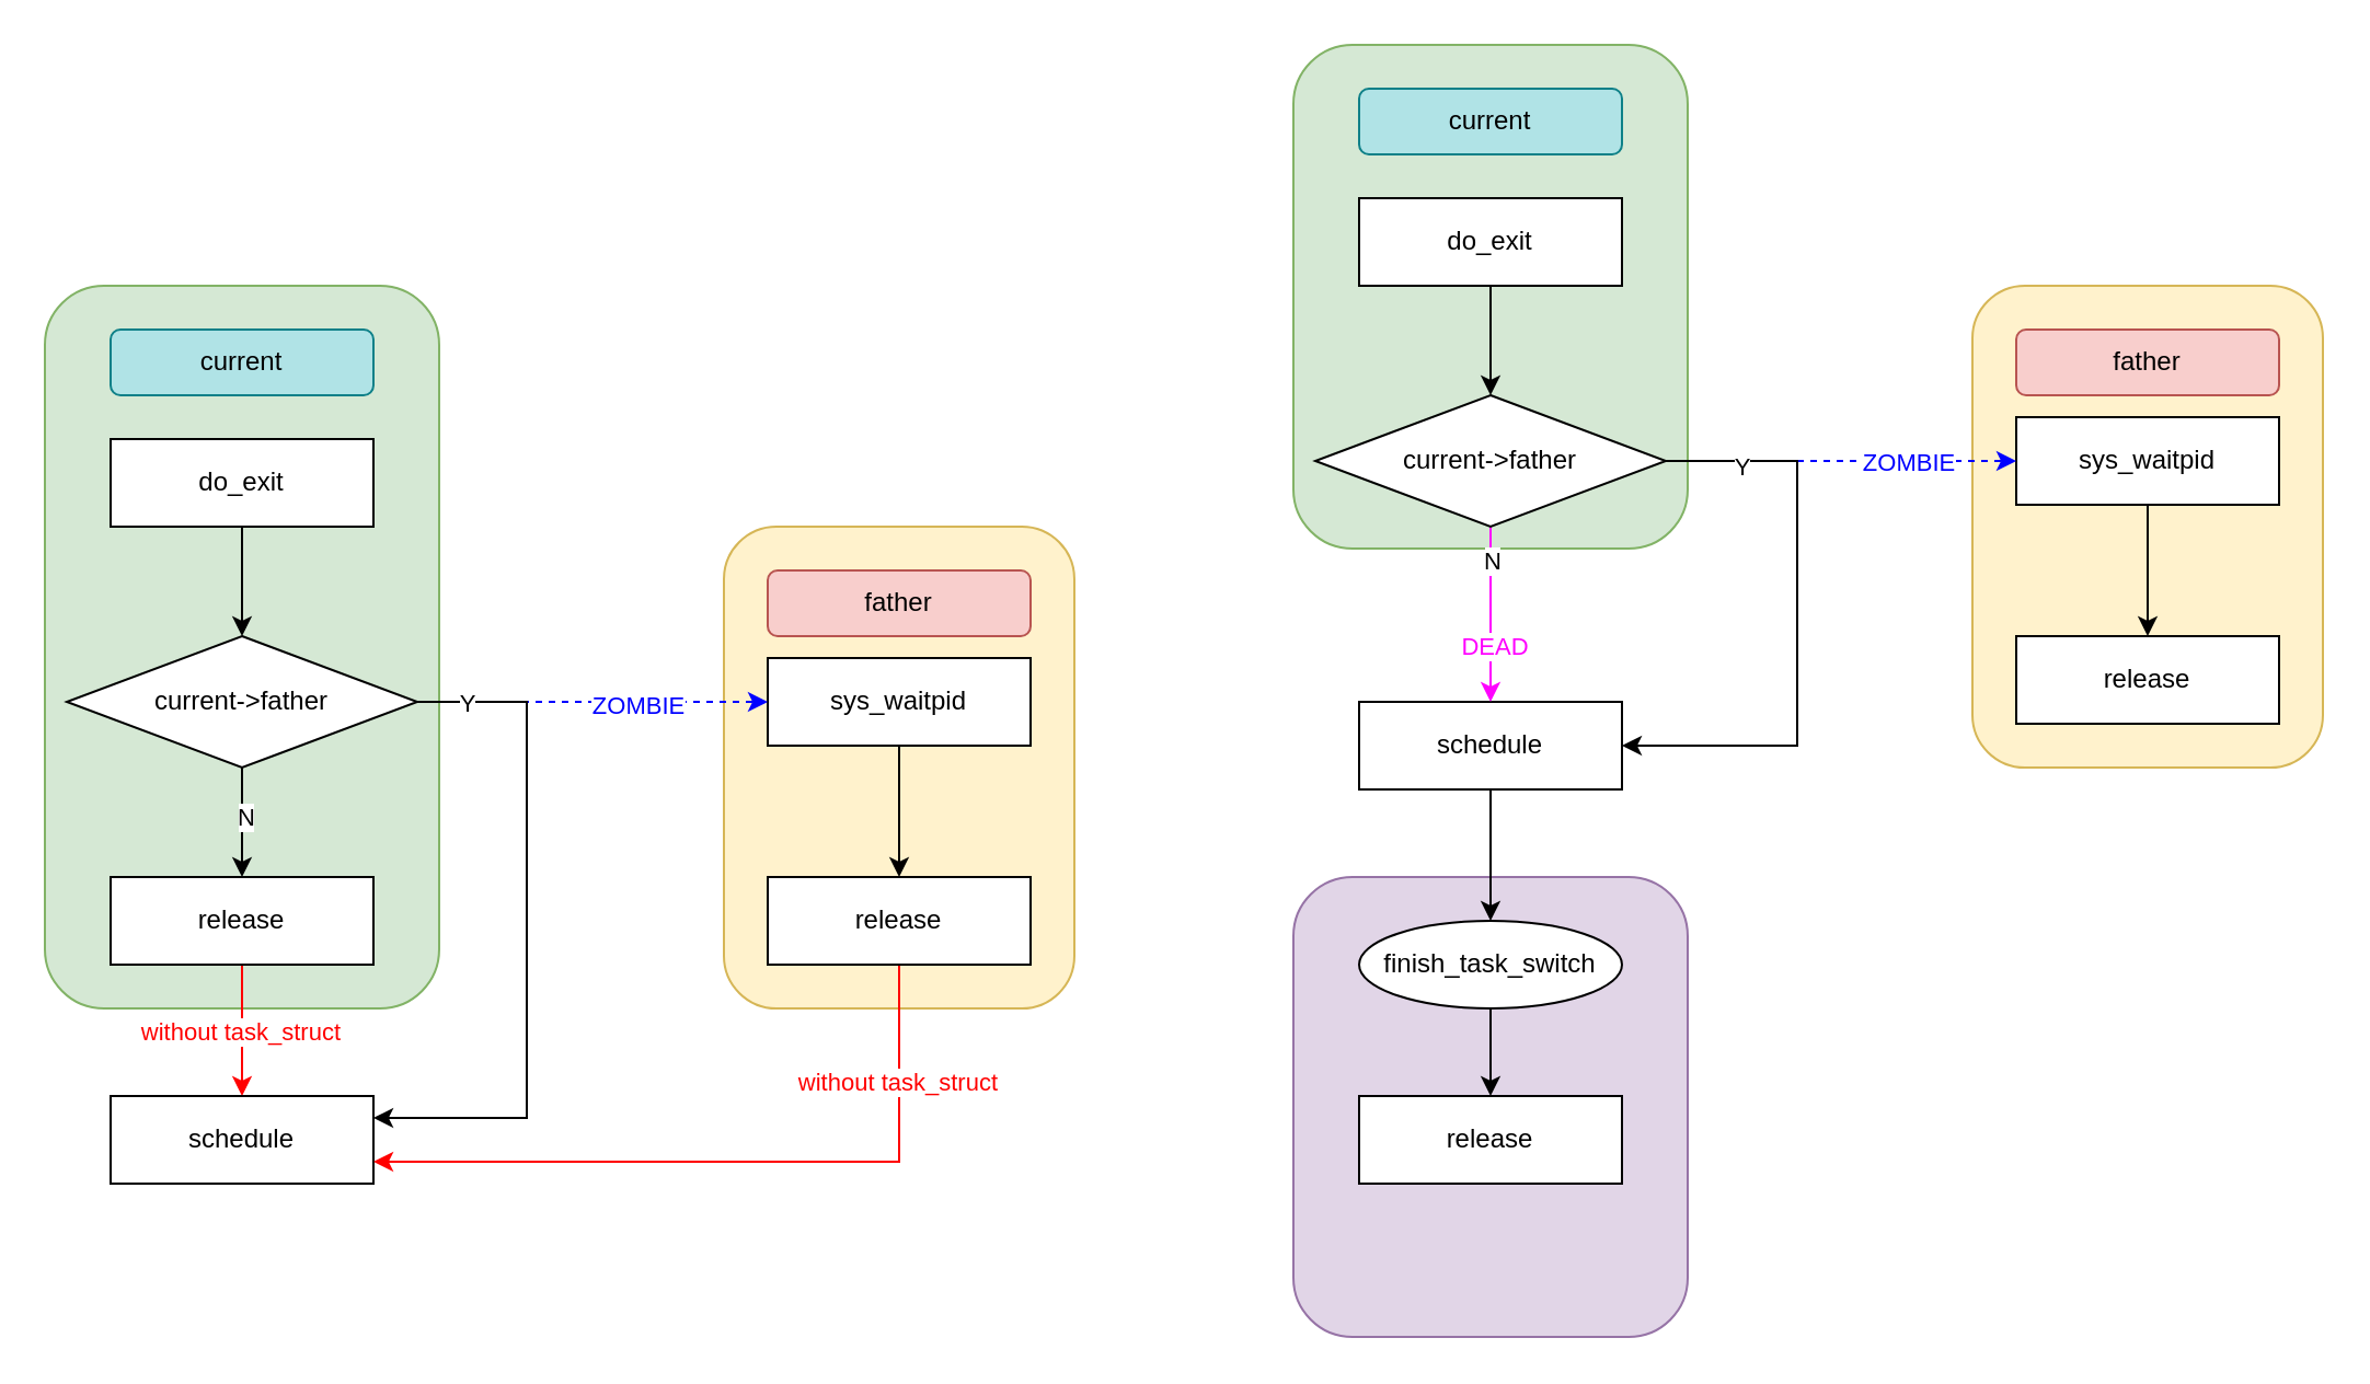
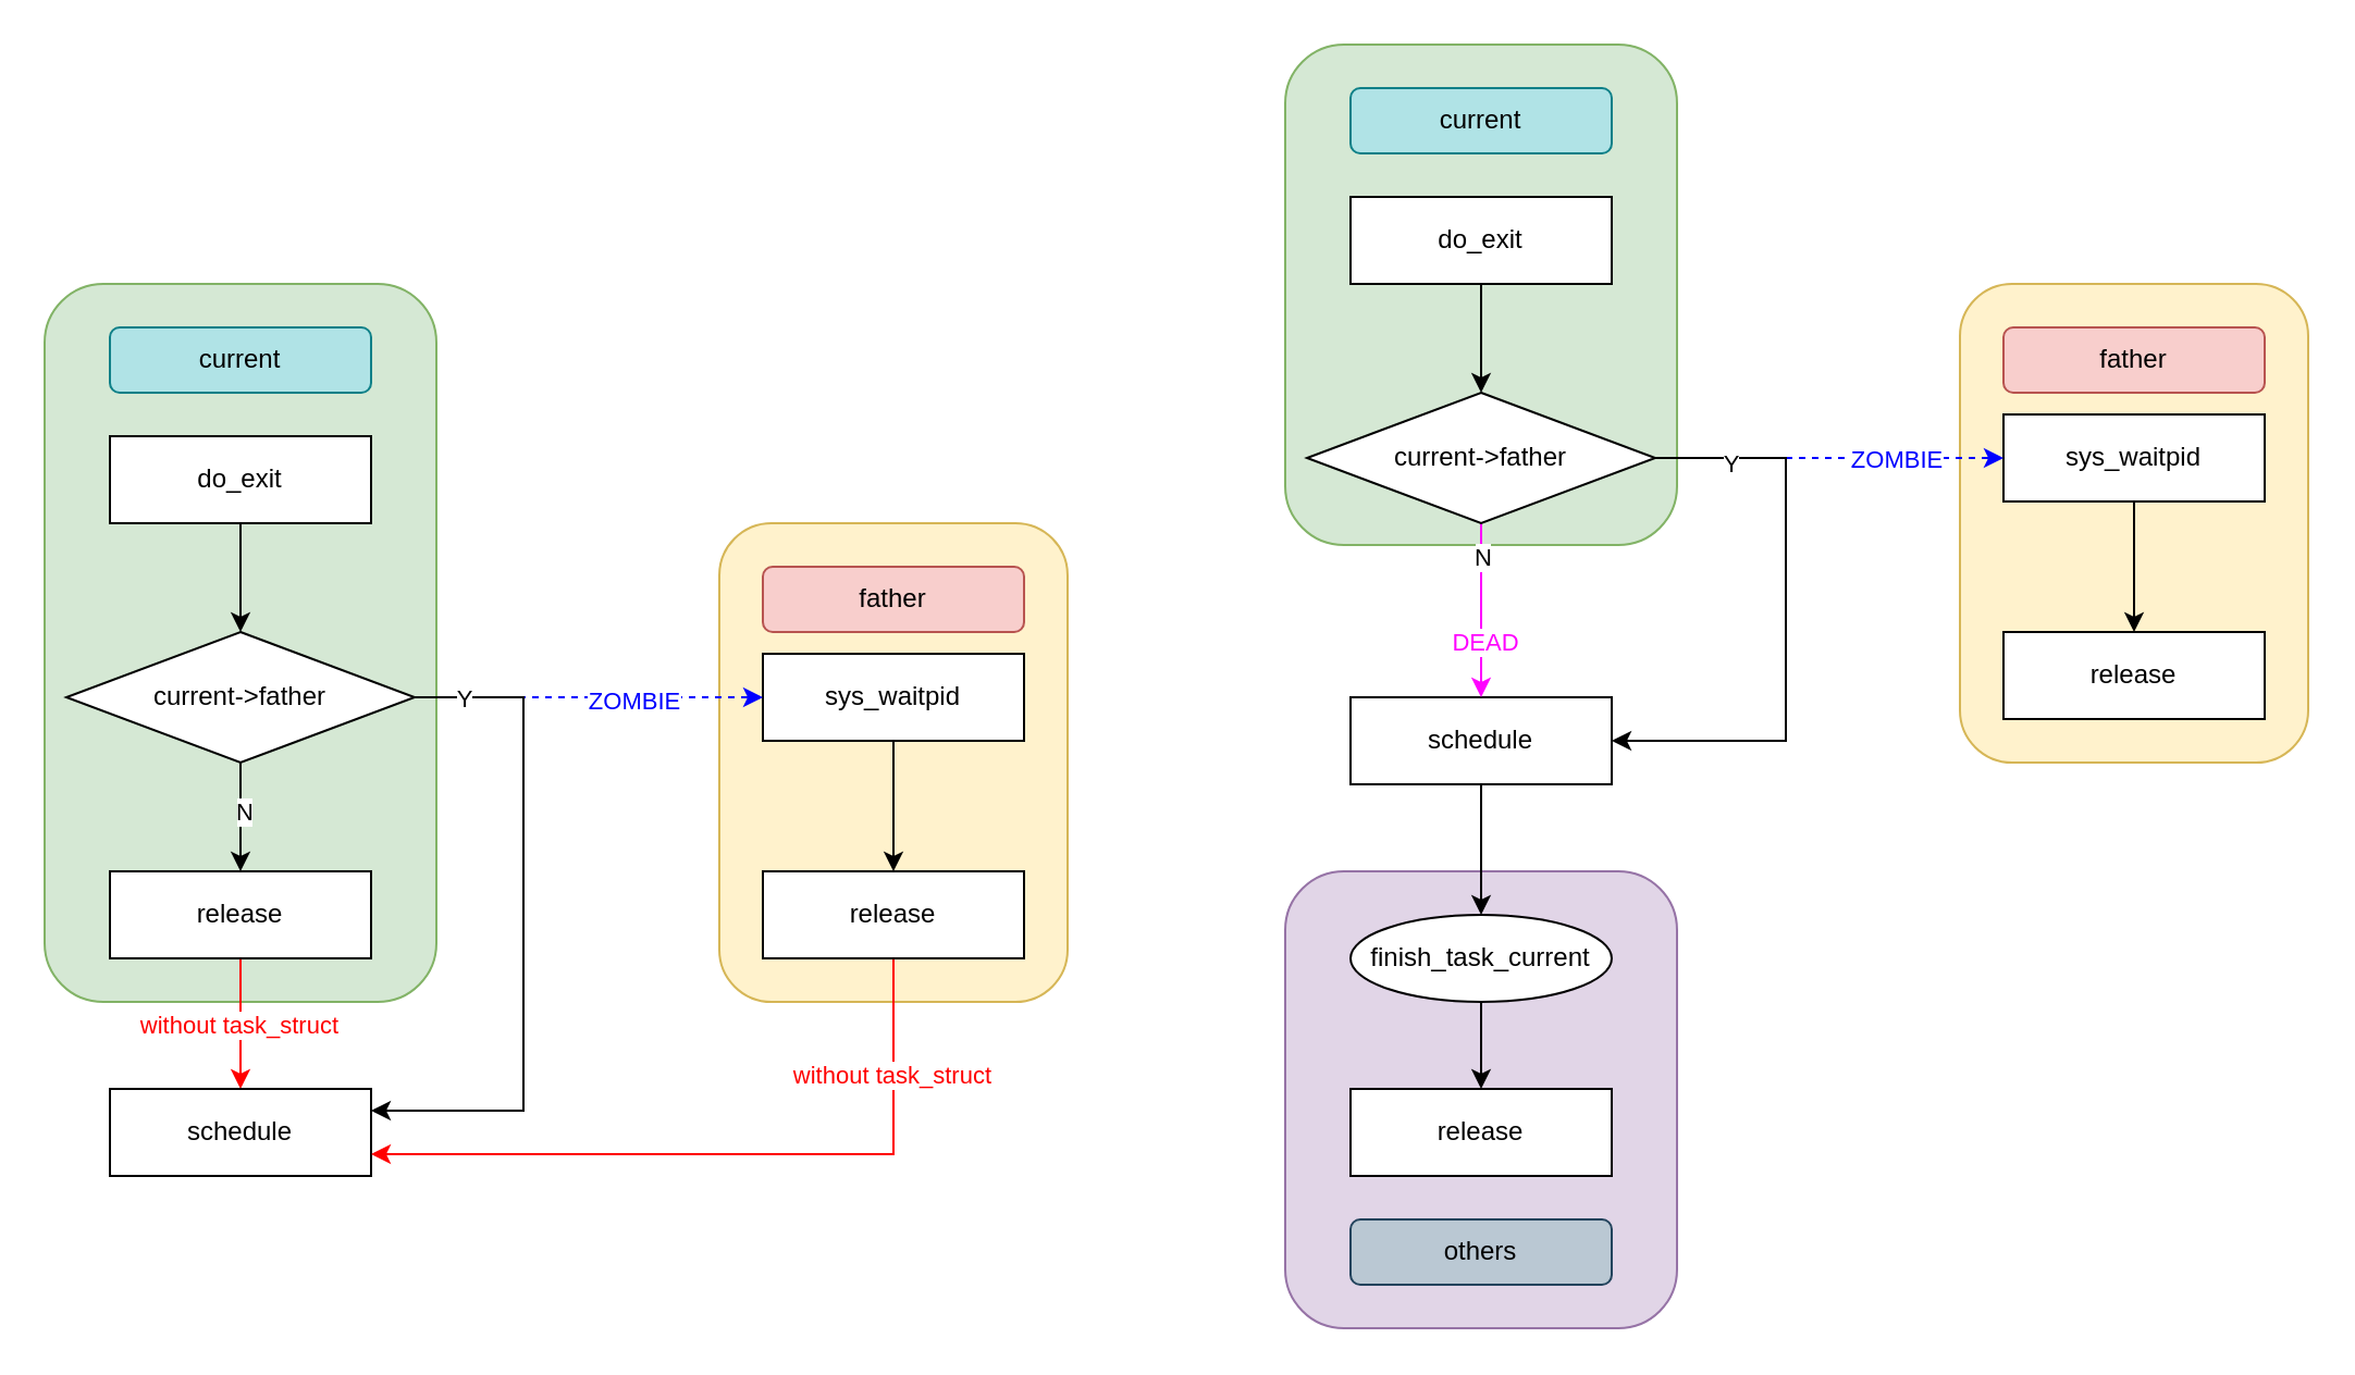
  <mxCell id="0" />
  <mxCell id="1" parent="0" />
  <mxCell id="2" value="" style="rounded=1;whiteSpace=wrap;html=1;fillColor=#e1d5e7;strokeColor=#9673a6;" parent="1" vertex="1"><mxGeometry x="590" y="400" width="180" height="210" as="geometry" /></mxCell>
+ <mxCell id="3" value="others" style="rounded=1;whiteSpace=wrap;html=1;fillColor=#bac8d3;strokeColor=#23445d;" parent="1" vertex="1"><mxGeometry x="620" y="560" width="120" height="30" as="geometry" /></mxCell>
  <mxCell id="4" value="" style="rounded=1;whiteSpace=wrap;html=1;fillColor=#d5e8d4;strokeColor=#82b366;" parent="1" vertex="1"><mxGeometry x="590" y="20" width="180" height="230" as="geometry" /></mxCell>
  <mxCell id="5" value="current" style="rounded=1;whiteSpace=wrap;html=1;fillColor=#b0e3e6;strokeColor=#0e8088;" parent="1" vertex="1"><mxGeometry x="620" y="40" width="120" height="30" as="geometry" /></mxCell>
  <mxCell id="6" value="" style="rounded=1;whiteSpace=wrap;html=1;fillColor=#fff2cc;strokeColor=#d6b656;" parent="1" vertex="1"><mxGeometry x="900" y="130" width="160" height="220" as="geometry" /></mxCell>
  <mxCell id="7" value="" style="rounded=1;whiteSpace=wrap;html=1;fillColor=#fff2cc;strokeColor=#d6b656;" parent="1" vertex="1"><mxGeometry x="330" y="240" width="160" height="220" as="geometry" /></mxCell>
  <mxCell id="8" value="" style="rounded=1;whiteSpace=wrap;html=1;fillColor=#d5e8d4;strokeColor=#82b366;" parent="1" vertex="1"><mxGeometry x="20" y="130" width="180" height="330" as="geometry" /></mxCell>
  <mxCell id="9" style="edgeStyle=orthogonalEdgeStyle;rounded=0;orthogonalLoop=1;jettySize=auto;html=1;exitX=0.5;exitY=1;exitDx=0;exitDy=0;entryX=0.5;entryY=0;entryDx=0;entryDy=0;" parent="1" source="10" target="23" edge="1"><mxGeometry relative="1" as="geometry" /></mxCell>
  <mxCell id="10" value="do_exit" style="rounded=0;whiteSpace=wrap;html=1;" parent="1" vertex="1"><mxGeometry x="50" y="200" width="120" height="40" as="geometry" /></mxCell>
  <mxCell id="11" style="edgeStyle=orthogonalEdgeStyle;rounded=0;orthogonalLoop=1;jettySize=auto;html=1;exitX=0.5;exitY=1;exitDx=0;exitDy=0;entryX=0.5;entryY=0;entryDx=0;entryDy=0;" parent="1" source="12" target="26" edge="1"><mxGeometry relative="1" as="geometry" /></mxCell>
  <mxCell id="12" value="sys_waitpid" style="rounded=0;whiteSpace=wrap;html=1;" parent="1" vertex="1"><mxGeometry x="350" y="300" width="120" height="40" as="geometry" /></mxCell>
  <mxCell id="13" style="edgeStyle=orthogonalEdgeStyle;rounded=0;orthogonalLoop=1;jettySize=auto;html=1;exitX=0.5;exitY=1;exitDx=0;exitDy=0;strokeWidth=1;strokeColor=#ff0000;" parent="1" source="15" target="16" edge="1"><mxGeometry relative="1" as="geometry" /></mxCell>
  <mxCell id="14" value="&lt;font color=&quot;#ff0000&quot;&gt;without task_struct&amp;nbsp;&lt;/font&gt;" style="edgeLabel;html=1;align=center;verticalAlign=middle;resizable=0;points=[];" parent="13" vertex="1" connectable="0"><mxGeometry x="-0.067" relative="1" as="geometry"><mxPoint y="2" as="offset" /></mxGeometry></mxCell>
  <mxCell id="15" value="release" style="rounded=0;whiteSpace=wrap;html=1;" parent="1" vertex="1"><mxGeometry x="50" y="400" width="120" height="40" as="geometry" /></mxCell>
  <mxCell id="16" value="schedule" style="rounded=0;whiteSpace=wrap;html=1;" parent="1" vertex="1"><mxGeometry x="50" y="500" width="120" height="40" as="geometry" /></mxCell>
  <mxCell id="17" style="edgeStyle=orthogonalEdgeStyle;rounded=0;orthogonalLoop=1;jettySize=auto;html=1;exitX=0.5;exitY=1;exitDx=0;exitDy=0;entryX=0.5;entryY=0;entryDx=0;entryDy=0;" parent="1" source="23" target="15" edge="1"><mxGeometry relative="1" as="geometry" /></mxCell>
  <mxCell id="18" value="N" style="edgeLabel;html=1;align=center;verticalAlign=middle;resizable=0;points=[];" parent="17" vertex="1" connectable="0"><mxGeometry x="-0.12" y="1" relative="1" as="geometry"><mxPoint as="offset" /></mxGeometry></mxCell>
  <mxCell id="19" style="edgeStyle=orthogonalEdgeStyle;rounded=0;orthogonalLoop=1;jettySize=auto;html=1;exitX=1;exitY=0.5;exitDx=0;exitDy=0;entryX=0;entryY=0.5;entryDx=0;entryDy=0;dashed=1;strokeColor=#0000FF;" parent="1" source="23" target="12" edge="1"><mxGeometry relative="1" as="geometry" /></mxCell>
  <mxCell id="20" value="&lt;span style=&quot;color: rgb(0, 0, 255);&quot;&gt;ZOMBIE&lt;/span&gt;" style="edgeLabel;html=1;align=center;verticalAlign=middle;resizable=0;points=[];" vertex="1" connectable="0" parent="19"><mxGeometry x="0.25" y="-1" relative="1" as="geometry"><mxPoint as="offset" /></mxGeometry></mxCell>
  <mxCell id="21" style="edgeStyle=orthogonalEdgeStyle;rounded=0;orthogonalLoop=1;jettySize=auto;html=1;exitX=1;exitY=0.5;exitDx=0;exitDy=0;" parent="1" source="23" edge="1"><mxGeometry relative="1" as="geometry"><mxPoint x="170" y="510" as="targetPoint" /><Array as="points"><mxPoint x="240" y="320" /><mxPoint x="240" y="510" /></Array></mxGeometry></mxCell>
  <mxCell id="22" value="Y" style="edgeLabel;html=1;align=center;verticalAlign=middle;resizable=0;points=[];" parent="21" vertex="1" connectable="0"><mxGeometry x="-0.856" relative="1" as="geometry"><mxPoint as="offset" /></mxGeometry></mxCell>
  <mxCell id="23" value="current-&amp;gt;father" style="rhombus;whiteSpace=wrap;html=1;" parent="1" vertex="1"><mxGeometry x="30" y="290" width="160" height="60" as="geometry" /></mxCell>
  <mxCell id="24" style="edgeStyle=orthogonalEdgeStyle;rounded=0;orthogonalLoop=1;jettySize=auto;html=1;exitX=0.5;exitY=1;exitDx=0;exitDy=0;entryX=1;entryY=0.75;entryDx=0;entryDy=0;strokeColor=#ff0000;" parent="1" source="26" target="16" edge="1"><mxGeometry relative="1" as="geometry" /></mxCell>
  <mxCell id="25" value="&lt;span style=&quot;color: rgb(255, 0, 0);&quot;&gt;without task_struct&amp;nbsp;&lt;/span&gt;" style="edgeLabel;html=1;align=center;verticalAlign=middle;resizable=0;points=[];" parent="24" vertex="1" connectable="0"><mxGeometry x="-0.556" y="-2" relative="1" as="geometry"><mxPoint x="2" y="-20" as="offset" /></mxGeometry></mxCell>
  <mxCell id="26" value="release" style="rounded=0;whiteSpace=wrap;html=1;" parent="1" vertex="1"><mxGeometry x="350" y="400" width="120" height="40" as="geometry" /></mxCell>
  <mxCell id="27" style="edgeStyle=orthogonalEdgeStyle;rounded=0;orthogonalLoop=1;jettySize=auto;html=1;exitX=0.5;exitY=1;exitDx=0;exitDy=0;entryX=0.5;entryY=0;entryDx=0;entryDy=0;" parent="1" source="28" target="41" edge="1"><mxGeometry relative="1" as="geometry" /></mxCell>
  <mxCell id="28" value="do_exit" style="rounded=0;whiteSpace=wrap;html=1;" parent="1" vertex="1"><mxGeometry x="620" y="90" width="120" height="40" as="geometry" /></mxCell>
  <mxCell id="29" style="edgeStyle=orthogonalEdgeStyle;rounded=0;orthogonalLoop=1;jettySize=auto;html=1;exitX=0.5;exitY=1;exitDx=0;exitDy=0;entryX=0.5;entryY=0;entryDx=0;entryDy=0;" parent="1" source="30" target="33" edge="1"><mxGeometry relative="1" as="geometry" /></mxCell>
  <mxCell id="30" value="sys_waitpid" style="rounded=0;whiteSpace=wrap;html=1;" parent="1" vertex="1"><mxGeometry x="920" y="190" width="120" height="40" as="geometry" /></mxCell>
  <mxCell id="31" style="edgeStyle=orthogonalEdgeStyle;rounded=0;orthogonalLoop=1;jettySize=auto;html=1;exitX=0.5;exitY=1;exitDx=0;exitDy=0;entryX=0.5;entryY=0;entryDx=0;entryDy=0;" parent="1" source="32" target="47" edge="1"><mxGeometry relative="1" as="geometry" /></mxCell>
  <mxCell id="32" value="schedule" style="rounded=0;whiteSpace=wrap;html=1;" parent="1" vertex="1"><mxGeometry x="620" y="320" width="120" height="40" as="geometry" /></mxCell>
  <mxCell id="33" value="release" style="rounded=0;whiteSpace=wrap;html=1;" parent="1" vertex="1"><mxGeometry x="920" y="290" width="120" height="40" as="geometry" /></mxCell>
  <mxCell id="34" style="edgeStyle=orthogonalEdgeStyle;rounded=0;orthogonalLoop=1;jettySize=auto;html=1;exitX=0.5;exitY=1;exitDx=0;exitDy=0;entryX=0.5;entryY=0;entryDx=0;entryDy=0;strokeColor=#ff02ff;" parent="1" source="41" target="32" edge="1"><mxGeometry relative="1" as="geometry" /></mxCell>
  <mxCell id="35" value="N" style="edgeLabel;html=1;align=center;verticalAlign=middle;resizable=0;points=[];" parent="34" vertex="1" connectable="0"><mxGeometry x="-0.629" relative="1" as="geometry"><mxPoint as="offset" /></mxGeometry></mxCell>
  <mxCell id="36" value="&lt;font color=&quot;#ff00ff&quot;&gt;DEAD&lt;/font&gt;" style="edgeLabel;html=1;align=center;verticalAlign=middle;resizable=0;points=[];" parent="34" vertex="1" connectable="0"><mxGeometry x="0.343" y="1" relative="1" as="geometry"><mxPoint as="offset" /></mxGeometry></mxCell>
  <mxCell id="37" style="edgeStyle=orthogonalEdgeStyle;rounded=0;orthogonalLoop=1;jettySize=auto;html=1;exitX=1;exitY=0.5;exitDx=0;exitDy=0;entryX=0;entryY=0.5;entryDx=0;entryDy=0;dashed=1;strokeColor=#0000FF;" parent="1" source="41" target="30" edge="1"><mxGeometry relative="1" as="geometry" /></mxCell>
  <mxCell id="38" value="&lt;span style=&quot;color: rgb(0, 0, 255);&quot;&gt;ZOMBIE&lt;/span&gt;" style="edgeLabel;html=1;align=center;verticalAlign=middle;resizable=0;points=[];" vertex="1" connectable="0" parent="37"><mxGeometry x="-0.046" y="-1" relative="1" as="geometry"><mxPoint x="34" y="-1" as="offset" /></mxGeometry></mxCell>
  <mxCell id="39" style="edgeStyle=orthogonalEdgeStyle;rounded=0;orthogonalLoop=1;jettySize=auto;html=1;exitX=1;exitY=0.5;exitDx=0;exitDy=0;entryX=1;entryY=0.5;entryDx=0;entryDy=0;" edge="1" parent="1" source="41" target="32"><mxGeometry relative="1" as="geometry"><Array as="points"><mxPoint x="820" y="210" /><mxPoint x="820" y="340" /></Array></mxGeometry></mxCell>
  <mxCell id="40" value="Y" style="edgeLabel;html=1;align=center;verticalAlign=middle;resizable=0;points=[];" vertex="1" connectable="0" parent="39"><mxGeometry x="-0.748" y="-2" relative="1" as="geometry"><mxPoint as="offset" /></mxGeometry></mxCell>
  <mxCell id="41" value="current-&amp;gt;father" style="rhombus;whiteSpace=wrap;html=1;" parent="1" vertex="1"><mxGeometry x="600" y="180" width="160" height="60" as="geometry" /></mxCell>
  <mxCell id="42" value="current" style="rounded=1;whiteSpace=wrap;html=1;fillColor=#b0e3e6;strokeColor=#0e8088;" parent="1" vertex="1"><mxGeometry x="50" y="150" width="120" height="30" as="geometry" /></mxCell>
  <mxCell id="43" value="father" style="rounded=1;whiteSpace=wrap;html=1;fillColor=#f8cecc;strokeColor=#b85450;" parent="1" vertex="1"><mxGeometry x="350" y="260" width="120" height="30" as="geometry" /></mxCell>
  <mxCell id="44" value="father" style="rounded=1;whiteSpace=wrap;html=1;fillColor=#f8cecc;strokeColor=#b85450;" parent="1" vertex="1"><mxGeometry x="920" y="150" width="120" height="30" as="geometry" /></mxCell>
  <mxCell id="45" value="release" style="rounded=0;whiteSpace=wrap;html=1;" parent="1" vertex="1"><mxGeometry x="620" y="500" width="120" height="40" as="geometry" /></mxCell>
  <mxCell id="46" style="edgeStyle=orthogonalEdgeStyle;rounded=0;orthogonalLoop=1;jettySize=auto;html=1;exitX=0.5;exitY=1;exitDx=0;exitDy=0;entryX=0.5;entryY=0;entryDx=0;entryDy=0;" parent="1" source="47" target="45" edge="1"><mxGeometry relative="1" as="geometry" /></mxCell>
- <mxCell id="47" value="finish_task_switch" style="ellipse;whiteSpace=wrap;html=1;" parent="1" vertex="1"><mxGeometry x="620" y="420" width="120" height="40" as="geometry" /></mxCell>
+ <mxCell id="47" value="finish_task_current" style="ellipse;whiteSpace=wrap;html=1;" parent="1" vertex="1"><mxGeometry x="620" y="420" width="120" height="40" as="geometry" /></mxCell>
